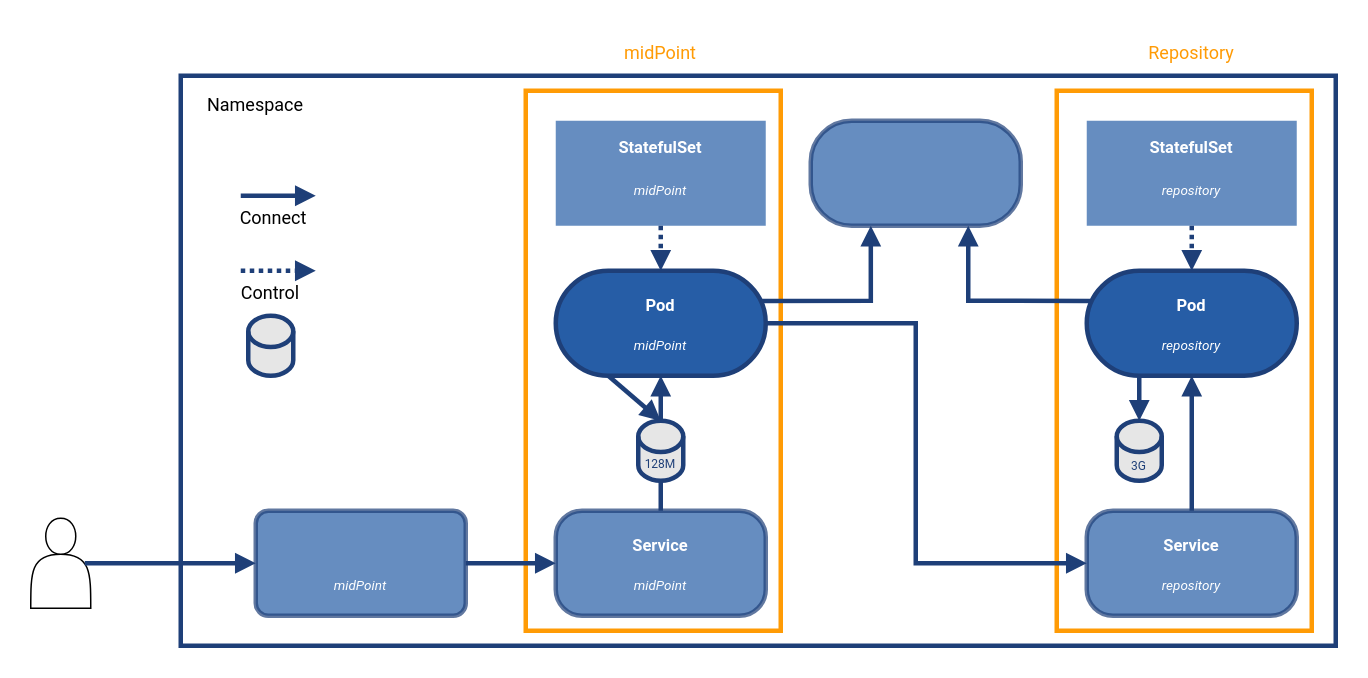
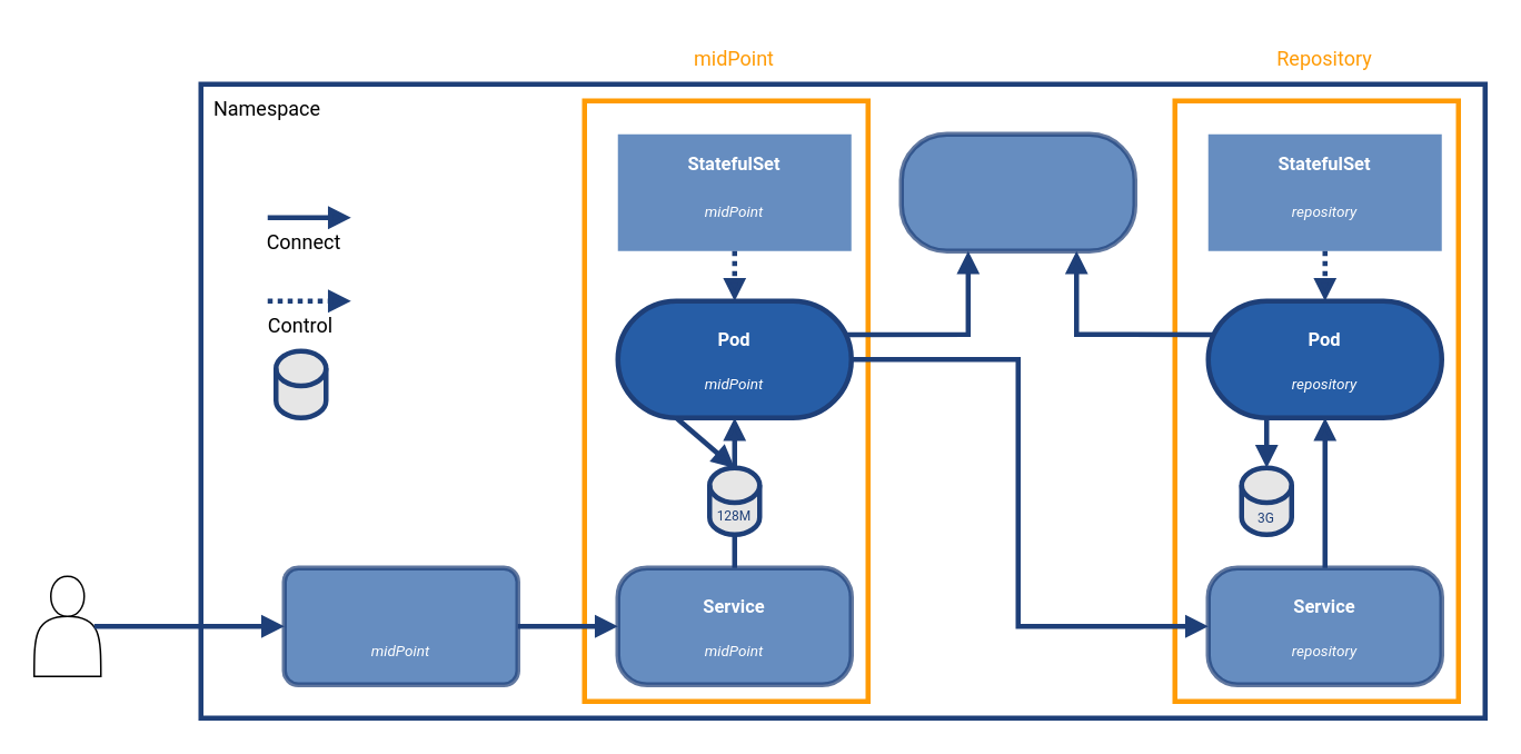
  <mxCell id="0" />
  <mxCell id="1" parent="0" />
  <mxCell id="2" value="" style="rounded=0;whiteSpace=wrap;html=1;strokeWidth=3;perimeterSpacing=0;glass=0;strokeColor=#FF9B05;fillColor=none;fontFamily=Roboto;fontSource=https%3A%2F%2Ffonts.googleapis.com%2Fcss%3Ffamily%3DRoboto;fontColor=#FFFFFF;fontSize=11;fontStyle=1;spacing=2;" parent="1" vertex="1"><mxGeometry x="704" y="60" width="170" height="360" as="geometry" /></mxCell>
  <mxCell id="3" value="" style="rounded=0;whiteSpace=wrap;html=1;strokeWidth=3;perimeterSpacing=0;glass=0;strokeColor=#FF9B05;fillColor=none;fontFamily=Roboto;fontSource=https%3A%2F%2Ffonts.googleapis.com%2Fcss%3Ffamily%3DRoboto;fontColor=#FFFFFF;fontSize=11;fontStyle=1;spacing=2;" parent="1" vertex="1"><mxGeometry x="350" y="60" width="170" height="360" as="geometry" /></mxCell>
  <mxCell id="4" value="" style="rounded=0;whiteSpace=wrap;html=1;strokeWidth=3;perimeterSpacing=0;glass=0;strokeColor=#1E3F78;fillColor=none;fontFamily=Roboto;fontSource=https%3A%2F%2Ffonts.googleapis.com%2Fcss%3Ffamily%3DRoboto;fontColor=#000000;fontSize=11;fontStyle=1;spacing=2;" parent="1" vertex="1"><mxGeometry x="120" y="50" width="770" height="380" as="geometry" /></mxCell>
- <mxCell id="5" value="Namespace" style="text;html=1;align=center;verticalAlign=middle;whiteSpace=wrap;rounded=0;fontFamily=Roboto;fontSource=https%3A%2F%2Ffonts.googleapis.com%2Fcss%3Ffamily%3DRoboto;" parent="1" vertex="1"><mxGeometry x="140" y="55" width="60" height="30" as="geometry" /></mxCell>
+ <mxCell id="5" value="Namespace" style="text;html=1;align=center;verticalAlign=middle;whiteSpace=wrap;rounded=0;fontFamily=Roboto;fontSource=https%3A%2F%2Ffonts.googleapis.com%2Fcss%3Ffamily%3DRoboto;" parent="1" vertex="1"><mxGeometry x="130" y="50" width="60" height="30" as="geometry" /></mxCell>
  <mxCell id="6" value="" style="group" parent="1" vertex="1" connectable="0"><mxGeometry x="370" y="80" width="140" height="70" as="geometry" /></mxCell>
  <mxCell id="7" value="" style="rounded=0;whiteSpace=wrap;html=1;strokeWidth=2;perimeterSpacing=0;glass=0;strokeColor=none;fillColor=#265DA6;opacity=70;" parent="6" vertex="1"><mxGeometry width="140" height="70" as="geometry" /></mxCell>
  <mxCell id="8" value="midPoint" style="text;html=1;strokeColor=none;fillColor=none;align=center;verticalAlign=middle;whiteSpace=wrap;rounded=0;glass=0;fontFamily=Roboto;fontSource=https%3A%2F%2Ffonts.googleapis.com%2Fcss%3Ffamily%3DRoboto;fontSize=9;fontColor=#FFFFFF;fontStyle=2" parent="6" vertex="1"><mxGeometry x="10" y="37.333" width="120" height="18.667" as="geometry" /></mxCell>
  <mxCell id="9" value="&lt;div align=&quot;center&quot;&gt;StatefulSet&lt;/div&gt;" style="text;html=1;strokeColor=none;fillColor=none;align=center;verticalAlign=middle;whiteSpace=wrap;rounded=0;glass=0;fontFamily=Roboto;fontSource=https%3A%2F%2Ffonts.googleapis.com%2Fcss2%3Ffamily%3DRoboto%3Aital%2Cwght%401%2C300%26display%3Dswapp;fontSize=11;fontColor=#FFFFFF;fontStyle=1" parent="6" vertex="1"><mxGeometry x="10" y="8.4" width="120" height="18.667" as="geometry" /></mxCell>
  <mxCell id="10" value="" style="group" parent="1" vertex="1" connectable="0"><mxGeometry x="370" y="180" width="140" height="70" as="geometry" /></mxCell>
  <mxCell id="11" value="" style="rounded=1;whiteSpace=wrap;html=1;strokeWidth=3;arcSize=50;strokeColor=#1E3F78;fillColor=#265DA6;fontFamily=Roboto;fontSource=https%3A%2F%2Ffonts.googleapis.com%2Fcss%3Ffamily%3DRoboto;fontColor=#FFFFFF;fontSize=11;fontStyle=1;spacing=2;" parent="10" vertex="1"><mxGeometry width="140" height="70" as="geometry" /></mxCell>
  <mxCell id="12" value="midPoint" style="text;html=1;strokeColor=none;fillColor=none;align=center;verticalAlign=middle;whiteSpace=wrap;rounded=0;glass=0;fontFamily=Roboto;fontSource=https%3A%2F%2Ffonts.googleapis.com%2Fcss%3Ffamily%3DRoboto;fontSize=9;fontColor=#FFFFFF;fontStyle=2" parent="10" vertex="1"><mxGeometry x="10" y="40" width="120" height="20" as="geometry" /></mxCell>
  <mxCell id="13" value="Pod" style="text;html=1;strokeColor=none;fillColor=none;align=center;verticalAlign=middle;whiteSpace=wrap;rounded=0;glass=0;fontFamily=Roboto;fontSource=https%3A%2F%2Ffonts.googleapis.com%2Fcss2%3Ffamily%3DRoboto%3Aital%2Cwght%401%2C300%26display%3Dswapp;fontSize=11;fontColor=#FFFFFF;fontStyle=1" parent="10" vertex="1"><mxGeometry x="10" y="13" width="120" height="20" as="geometry" /></mxCell>
  <mxCell id="14" value="" style="group" parent="1" vertex="1" connectable="0"><mxGeometry x="724" y="80" width="140" height="70" as="geometry" /></mxCell>
  <mxCell id="15" value="" style="rounded=0;whiteSpace=wrap;html=1;strokeWidth=2;perimeterSpacing=0;glass=0;strokeColor=none;fillColor=#265DA6;opacity=70;" parent="14" vertex="1"><mxGeometry width="140" height="70" as="geometry" /></mxCell>
  <mxCell id="16" value="repository" style="text;html=1;strokeColor=none;fillColor=none;align=center;verticalAlign=middle;whiteSpace=wrap;rounded=0;glass=0;fontFamily=Roboto;fontSource=https%3A%2F%2Ffonts.googleapis.com%2Fcss%3Ffamily%3DRoboto;fontSize=9;fontColor=#FFFFFF;fontStyle=2" parent="14" vertex="1"><mxGeometry x="10" y="37.333" width="120" height="18.667" as="geometry" /></mxCell>
  <mxCell id="17" value="&lt;div align=&quot;center&quot;&gt;StatefulSet&lt;/div&gt;" style="text;html=1;strokeColor=none;fillColor=none;align=center;verticalAlign=middle;whiteSpace=wrap;rounded=0;glass=0;fontFamily=Roboto;fontSource=https%3A%2F%2Ffonts.googleapis.com%2Fcss2%3Ffamily%3DRoboto%3Aital%2Cwght%401%2C300%26display%3Dswapp;fontSize=11;fontColor=#FFFFFF;fontStyle=1" parent="14" vertex="1"><mxGeometry x="10" y="8.4" width="120" height="18.667" as="geometry" /></mxCell>
  <mxCell id="18" value="" style="group" parent="1" vertex="1" connectable="0"><mxGeometry x="724" y="180" width="140" height="70" as="geometry" /></mxCell>
  <mxCell id="19" value="" style="rounded=1;whiteSpace=wrap;html=1;strokeWidth=3;arcSize=50;strokeColor=#1E3F78;fillColor=#265DA6;fontFamily=Roboto;fontSource=https%3A%2F%2Ffonts.googleapis.com%2Fcss%3Ffamily%3DRoboto;fontColor=#FFFFFF;fontSize=11;fontStyle=1;spacing=2;" parent="18" vertex="1"><mxGeometry width="140" height="70" as="geometry" /></mxCell>
  <mxCell id="20" value="repository" style="text;html=1;strokeColor=none;fillColor=none;align=center;verticalAlign=middle;whiteSpace=wrap;rounded=0;glass=0;fontFamily=Roboto;fontSource=https%3A%2F%2Ffonts.googleapis.com%2Fcss%3Ffamily%3DRoboto;fontSize=9;fontColor=#FFFFFF;fontStyle=2" parent="18" vertex="1"><mxGeometry x="10" y="40" width="120" height="20" as="geometry" /></mxCell>
  <mxCell id="21" value="Pod" style="text;html=1;strokeColor=none;fillColor=none;align=center;verticalAlign=middle;whiteSpace=wrap;rounded=0;glass=0;fontFamily=Roboto;fontSource=https%3A%2F%2Ffonts.googleapis.com%2Fcss2%3Ffamily%3DRoboto%3Aital%2Cwght%401%2C300%26display%3Dswapp;fontSize=11;fontColor=#FFFFFF;fontStyle=1" parent="18" vertex="1"><mxGeometry x="10" y="13" width="120" height="20" as="geometry" /></mxCell>
  <mxCell id="22" value="" style="group" parent="1" vertex="1" connectable="0"><mxGeometry x="724" y="340" width="140" height="70" as="geometry" /></mxCell>
  <mxCell id="23" value="" style="rounded=1;whiteSpace=wrap;html=1;strokeWidth=3;arcSize=25;strokeColor=#1E3F78;fillColor=#265DA6;fontFamily=Roboto;fontSource=https%3A%2F%2Ffonts.googleapis.com%2Fcss%3Ffamily%3DRoboto;fontColor=#FFFFFF;fontSize=11;fontStyle=1;spacing=2;opacity=70;" parent="22" vertex="1"><mxGeometry width="140" height="70" as="geometry" /></mxCell>
  <mxCell id="24" value="repository" style="text;html=1;strokeColor=none;fillColor=none;align=center;verticalAlign=middle;whiteSpace=wrap;rounded=0;glass=0;fontFamily=Roboto;fontSource=https%3A%2F%2Ffonts.googleapis.com%2Fcss%3Ffamily%3DRoboto;fontSize=9;fontColor=#FFFFFF;fontStyle=2" parent="22" vertex="1"><mxGeometry x="10" y="40" width="120" height="20" as="geometry" /></mxCell>
  <mxCell id="25" value="Service" style="text;html=1;strokeColor=none;fillColor=none;align=center;verticalAlign=middle;whiteSpace=wrap;rounded=0;glass=0;fontFamily=Roboto;fontSource=https%3A%2F%2Ffonts.googleapis.com%2Fcss2%3Ffamily%3DRoboto%3Aital%2Cwght%401%2C300%26display%3Dswapp;fontSize=11;fontColor=#FFFFFF;fontStyle=1" parent="22" vertex="1"><mxGeometry x="10" y="13" width="120" height="20" as="geometry" /></mxCell>
  <mxCell id="26" value="" style="group;" parent="1" vertex="1" connectable="0"><mxGeometry x="370" y="340" width="140" height="70" as="geometry" /></mxCell>
  <mxCell id="27" value="" style="rounded=1;whiteSpace=wrap;html=1;strokeWidth=3;arcSize=25;strokeColor=#1E3F78;fillColor=#265DA6;fontFamily=Roboto;fontSource=https%3A%2F%2Ffonts.googleapis.com%2Fcss%3Ffamily%3DRoboto;fontColor=#FFFFFF;fontSize=11;fontStyle=1;spacing=2;opacity=70;" parent="26" vertex="1"><mxGeometry width="140" height="70" as="geometry" /></mxCell>
  <mxCell id="28" value="midPoint" style="text;html=1;strokeColor=none;fillColor=none;align=center;verticalAlign=middle;whiteSpace=wrap;rounded=0;glass=0;fontFamily=Roboto;fontSource=https%3A%2F%2Ffonts.googleapis.com%2Fcss%3Ffamily%3DRoboto;fontSize=9;fontColor=#FFFFFF;fontStyle=2" parent="26" vertex="1"><mxGeometry x="10" y="40" width="120" height="20" as="geometry" /></mxCell>
  <mxCell id="29" value="Service" style="text;html=1;strokeColor=none;fillColor=none;align=center;verticalAlign=middle;whiteSpace=wrap;rounded=0;glass=0;fontFamily=Roboto;fontSource=https%3A%2F%2Ffonts.googleapis.com%2Fcss2%3Ffamily%3DRoboto%3Aital%2Cwght%401%2C300%26display%3Dswapp;fontSize=11;fontColor=#FFFFFF;fontStyle=1" parent="26" vertex="1"><mxGeometry x="10" y="13" width="120" height="20" as="geometry" /></mxCell>
  <mxCell id="30" value="" style="group" parent="1" vertex="1" connectable="0"><mxGeometry x="170" y="340" width="140" height="70" as="geometry" /></mxCell>
  <mxCell id="31" value="" style="rounded=1;whiteSpace=wrap;html=1;strokeWidth=3;arcSize=12;strokeColor=#1E3F78;fillColor=#265DA6;fontFamily=Roboto;fontSource=https%3A%2F%2Ffonts.googleapis.com%2Fcss%3Ffamily%3DRoboto;fontColor=#FFFFFF;fontSize=11;fontStyle=1;spacing=2;container=0;opacity=70;" parent="30" vertex="1"><mxGeometry width="140" height="70" as="geometry" /></mxCell>
  <mxCell id="32" value="midPoint" style="text;html=1;strokeColor=none;fillColor=none;align=center;verticalAlign=middle;whiteSpace=wrap;rounded=0;glass=0;fontFamily=Roboto;fontSource=https%3A%2F%2Ffonts.googleapis.com%2Fcss%3Ffamily%3DRoboto;fontSize=9;fontColor=#FFFFFF;fontStyle=2;container=0;" parent="30" vertex="1"><mxGeometry x="10" y="40" width="120" height="20" as="geometry" /></mxCell>
  <mxCell id="33" value="" style="shape=actor;whiteSpace=wrap;html=1;" parent="1" vertex="1"><mxGeometry x="20" y="345" width="40" height="60" as="geometry" /></mxCell>
  <mxCell id="34" value="" style="endArrow=block;html=1;strokeWidth=3;strokeColor=#1E3F78;endFill=1;dashed=1;dashPattern=1 1;rounded=0;exitX=0.5;exitY=1;exitDx=0;exitDy=0;entryX=0.5;entryY=0;entryDx=0;entryDy=0;" parent="1" source="7" target="11" edge="1"><mxGeometry width="50" height="50" relative="1" as="geometry"><mxPoint x="260" y="190" as="sourcePoint" /><mxPoint x="310" y="140" as="targetPoint" /></mxGeometry></mxCell>
  <mxCell id="35" value="" style="endArrow=block;html=1;strokeWidth=3;strokeColor=#1E3F78;endFill=1;dashed=1;dashPattern=1 1;rounded=0;exitX=0.5;exitY=1;exitDx=0;exitDy=0;entryX=0.5;entryY=0;entryDx=0;entryDy=0;" parent="1" source="15" target="19" edge="1"><mxGeometry width="50" height="50" relative="1" as="geometry"><mxPoint x="584" y="160" as="sourcePoint" /><mxPoint x="584" y="210" as="targetPoint" /></mxGeometry></mxCell>
  <mxCell id="36" value="" style="endArrow=block;html=1;strokeWidth=3;strokeColor=#1E3F78;endFill=1;rounded=0;entryX=0.5;entryY=1;entryDx=0;entryDy=0;exitX=0.5;exitY=0;exitDx=0;exitDy=0;" parent="1" source="27" target="11" edge="1"><mxGeometry width="50" height="50" relative="1" as="geometry"><mxPoint x="400" y="320" as="sourcePoint" /><mxPoint x="450" y="270" as="targetPoint" /></mxGeometry></mxCell>
  <mxCell id="37" value="" style="endArrow=block;html=1;strokeWidth=3;strokeColor=#1E3F78;endFill=1;rounded=0;entryX=0;entryY=0.5;entryDx=0;entryDy=0;exitX=1;exitY=0.5;exitDx=0;exitDy=0;" parent="1" source="31" target="27" edge="1"><mxGeometry width="50" height="50" relative="1" as="geometry"><mxPoint x="450" y="350" as="sourcePoint" /><mxPoint x="450" y="280" as="targetPoint" /></mxGeometry></mxCell>
  <mxCell id="38" value="" style="edgeStyle=elbowEdgeStyle;elbow=horizontal;endArrow=block;html=1;fontFamily=Roboto;fontSource=https%3A%2F%2Ffonts.googleapis.com%2Fcss2%3Ffamily%3DRoboto%3Aital%2Cwght%401%2C300%26display%3Dswapp;fontSize=9;fontColor=#FFFFFF;strokeColor=#1E3F78;strokeWidth=3;endFill=1;rounded=0;exitX=1;exitY=0.5;exitDx=0;exitDy=0;entryX=0;entryY=0.5;entryDx=0;entryDy=0;" parent="1" source="11" target="23" edge="1"><mxGeometry width="50" height="50" relative="1" as="geometry"><mxPoint x="420" y="340" as="sourcePoint" /><mxPoint x="470" y="290" as="targetPoint" /><Array as="points"><mxPoint x="610" y="300" /></Array></mxGeometry></mxCell>
  <mxCell id="39" value="" style="endArrow=block;html=1;strokeWidth=3;strokeColor=#1E3F78;endFill=1;rounded=0;entryX=0.5;entryY=1;entryDx=0;entryDy=0;exitX=0.5;exitY=0;exitDx=0;exitDy=0;" parent="1" source="23" target="19" edge="1"><mxGeometry width="50" height="50" relative="1" as="geometry"><mxPoint x="584" y="350" as="sourcePoint" /><mxPoint x="584" y="280" as="targetPoint" /></mxGeometry></mxCell>
  <mxCell id="40" value="" style="endArrow=block;html=1;strokeWidth=3;strokeColor=#1E3F78;endFill=1;rounded=0;entryX=0;entryY=0.5;entryDx=0;entryDy=0;exitX=0.9;exitY=0.5;exitDx=0;exitDy=0;exitPerimeter=0;" parent="1" source="33" target="31" edge="1"><mxGeometry width="50" height="50" relative="1" as="geometry"><mxPoint x="320" y="385" as="sourcePoint" /><mxPoint x="380" y="385" as="targetPoint" /></mxGeometry></mxCell>
  <mxCell id="41" value="" style="endArrow=block;html=1;strokeWidth=3;strokeColor=#1E3F78;endFill=1;rounded=0;" parent="1" edge="1"><mxGeometry width="50" height="50" relative="1" as="geometry"><mxPoint x="160" y="130" as="sourcePoint" /><mxPoint x="210" y="130" as="targetPoint" /></mxGeometry></mxCell>
  <mxCell id="42" value="" style="endArrow=block;html=1;strokeWidth=3;strokeColor=#1E3F78;endFill=1;rounded=0;dashed=1;dashPattern=1 1;" parent="1" edge="1"><mxGeometry width="50" height="50" relative="1" as="geometry"><mxPoint x="160" y="180" as="sourcePoint" /><mxPoint x="210" y="180" as="targetPoint" /></mxGeometry></mxCell>
  <mxCell id="43" value="Control" style="text;html=1;align=center;verticalAlign=middle;whiteSpace=wrap;rounded=0;fontFamily=Roboto;" parent="1" vertex="1"><mxGeometry x="150" y="180" width="60" height="30" as="geometry" /></mxCell>
  <mxCell id="44" value="Connect" style="text;html=1;align=center;verticalAlign=middle;whiteSpace=wrap;rounded=0;fontFamily=Roboto;" parent="1" vertex="1"><mxGeometry x="152" y="130" width="60" height="30" as="geometry" /></mxCell>
  <mxCell id="45" value="midPoint" style="text;html=1;align=center;verticalAlign=middle;whiteSpace=wrap;rounded=0;fontFamily=Roboto;fontColor=#FF9B05;" parent="1" vertex="1"><mxGeometry x="410" y="20" width="60" height="30" as="geometry" /></mxCell>
  <mxCell id="46" value="Repository" style="text;html=1;align=center;verticalAlign=middle;whiteSpace=wrap;rounded=0;fontFamily=Roboto;fontColor=#FF9B05;" parent="1" vertex="1"><mxGeometry x="764" y="20" width="60" height="30" as="geometry" /></mxCell>
  <mxCell id="47" value="&lt;div style=&quot;font-size: 8px;&quot; align=&quot;center&quot;&gt;&lt;font style=&quot;font-size: 8px;&quot;&gt;128M&lt;/font&gt;&lt;/div&gt;" style="shape=cylinder3;whiteSpace=wrap;html=1;boundedLbl=1;backgroundOutline=1;size=10.4;rounded=0;glass=0;fontFamily=Roboto;fontSource=https%3A%2F%2Ffonts.googleapis.com%2Fcss2%3Ffamily%3DRoboto%3Aital%2Cwght%401%2C300%26display%3Dswapp;fontSize=11;fontColor=#1E3F78;strokeColor=#1E3F78;strokeWidth=3;fillColor=#E6E6E6;align=center;sketch=0;shadow=0;" vertex="1" parent="1"><mxGeometry x="425" y="280" width="30" height="40" as="geometry" /></mxCell>
  <mxCell id="48" value="" style="endArrow=block;html=1;strokeWidth=3;strokeColor=#1E3F78;endFill=1;rounded=0;exitX=0.25;exitY=1;exitDx=0;exitDy=0;entryX=0.5;entryY=0;entryDx=0;entryDy=0;entryPerimeter=0;" edge="1" parent="1" source="11" target="47"><mxGeometry width="50" height="50" relative="1" as="geometry"><mxPoint x="420" y="320" as="sourcePoint" /><mxPoint x="470" y="270" as="targetPoint" /></mxGeometry></mxCell>
  <mxCell id="49" value="&lt;font style=&quot;font-size: 8px;&quot;&gt;3G&lt;/font&gt;" style="shape=cylinder3;whiteSpace=wrap;html=1;boundedLbl=1;backgroundOutline=1;size=10.4;rounded=0;glass=0;fontFamily=Roboto;fontSource=https%3A%2F%2Ffonts.googleapis.com%2Fcss2%3Ffamily%3DRoboto%3Aital%2Cwght%401%2C300%26display%3Dswapp;fontSize=11;fontColor=#1E3F78;strokeColor=#1E3F78;strokeWidth=3;fillColor=#E6E6E6;align=center;sketch=0;shadow=0;" vertex="1" parent="1"><mxGeometry x="744" y="280" width="30" height="40" as="geometry" /></mxCell>
  <mxCell id="50" value="" style="endArrow=block;html=1;strokeWidth=3;strokeColor=#1E3F78;endFill=1;rounded=0;exitX=0.25;exitY=1;exitDx=0;exitDy=0;entryX=0.5;entryY=0;entryDx=0;entryDy=0;entryPerimeter=0;" edge="1" parent="1" target="49" source="19"><mxGeometry width="50" height="50" relative="1" as="geometry"><mxPoint x="759" y="250" as="sourcePoint" /><mxPoint x="824" y="270" as="targetPoint" /></mxGeometry></mxCell>
  <mxCell id="51" value="" style="shape=cylinder3;whiteSpace=wrap;html=1;boundedLbl=1;backgroundOutline=1;size=10.4;rounded=0;glass=0;fontFamily=Roboto;fontSource=https%3A%2F%2Ffonts.googleapis.com%2Fcss2%3Ffamily%3DRoboto%3Aital%2Cwght%401%2C300%26display%3Dswapp;fontSize=11;fontColor=#1E3F78;strokeColor=#1E3F78;strokeWidth=3;fillColor=#E6E6E6;align=left;sketch=0;shadow=0;" vertex="1" parent="1"><mxGeometry x="165" y="210" width="30" height="40" as="geometry" /></mxCell>
  <mxCell id="52" value="" style="group;" vertex="1" connectable="0" parent="1"><mxGeometry x="540" y="80" width="140" height="70" as="geometry" /></mxCell>
  <mxCell id="53" value="" style="rounded=1;whiteSpace=wrap;html=1;strokeWidth=3;arcSize=39;strokeColor=#1E3F78;fillColor=#265DA6;fontFamily=Roboto;fontSource=https%3A%2F%2Ffonts.googleapis.com%2Fcss%3Ffamily%3DRoboto;fontColor=#FFFFFF;fontSize=11;fontStyle=1;spacing=2;opacity=70;" vertex="1" parent="52"><mxGeometry width="140" height="70" as="geometry" /></mxCell>
  <mxCell id="54" value="" style="edgeStyle=elbowEdgeStyle;elbow=vertical;endArrow=block;html=1;fontFamily=Roboto;fontSource=https%3A%2F%2Ffonts.googleapis.com%2Fcss2%3Ffamily%3DRoboto%3Aital%2Cwght%401%2C300%26display%3Dswapp;fontSize=9;fontColor=#FFFFFF;strokeColor=#1E3F78;strokeWidth=3;endFill=1;rounded=0;exitX=0.977;exitY=0.288;exitDx=0;exitDy=0;entryX=0.286;entryY=1;entryDx=0;entryDy=0;entryPerimeter=0;exitPerimeter=0;" edge="1" parent="1" source="11" target="53"><mxGeometry width="50" height="50" relative="1" as="geometry"><mxPoint x="550" y="210" as="sourcePoint" /><mxPoint x="600" y="160" as="targetPoint" /><Array as="points"><mxPoint x="540" y="200" /></Array></mxGeometry></mxCell>
  <mxCell id="55" value="" style="edgeStyle=elbowEdgeStyle;elbow=vertical;endArrow=block;html=1;fontFamily=Roboto;fontSource=https%3A%2F%2Ffonts.googleapis.com%2Fcss2%3Ffamily%3DRoboto%3Aital%2Cwght%401%2C300%26display%3Dswapp;fontSize=9;fontColor=#FFFFFF;strokeColor=#1E3F78;strokeWidth=3;endFill=1;rounded=0;exitX=0.019;exitY=0.287;exitDx=0;exitDy=0;entryX=0.75;entryY=1;entryDx=0;entryDy=0;exitPerimeter=0;" edge="1" parent="1" source="19" target="53"><mxGeometry width="50" height="50" relative="1" as="geometry"><mxPoint x="515" y="207" as="sourcePoint" /><mxPoint x="590" y="160" as="targetPoint" /><Array as="points"><mxPoint x="690" y="200" /></Array></mxGeometry></mxCell>
